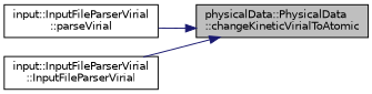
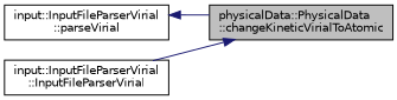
  digraph {
    rankdir=RL
    node [color=black fillcolor=white fontname=Helvetica fontsize=10 shape=record style=filled]
    edge [color=midnightblue dir=back fontname=Helvetica fontsize=10 labelfontname=Helvetica labelfontsize=10 style=solid]
    n1 [fillcolor=grey75 fontcolor=black height=0.2 label="physicalData::PhysicalData\l::changeKineticVirialToAtomic" width=0.4]
    n2 [height=0.2 label="input::InputFileParserVirial\l::parseVirial" width=0.4]
    n3 [height=0.2 label="input::InputFileParserVirial\l::InputFileParserVirial" width=0.4]
-   n1 -> n2
+   n2 -> n1
    n1 -> n3
  }
